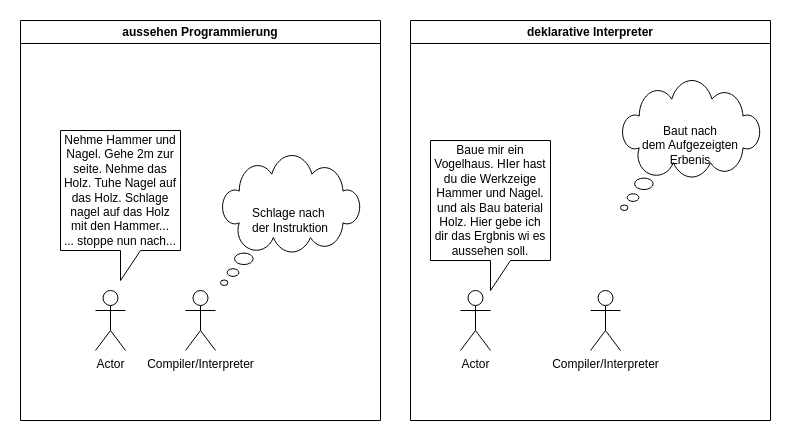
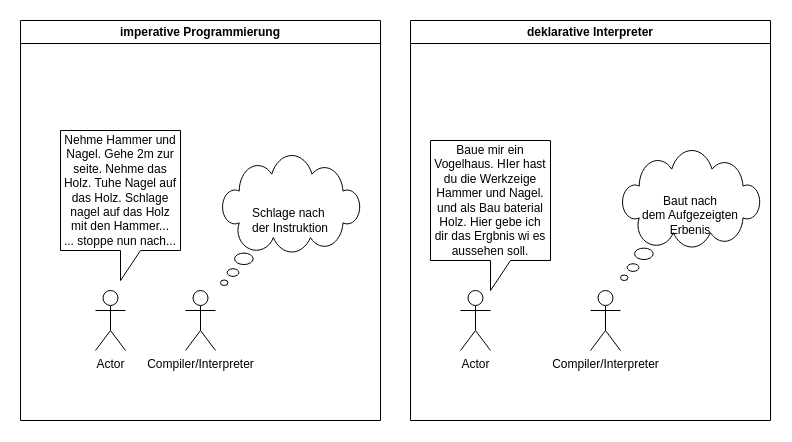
  <mxCell id="0" />
  <mxCell id="1" parent="0" />
  <mxCell id="2" value="deklarative Interpreter" style="swimlane;whiteSpace=wrap;html=1;" vertex="1" parent="1"><mxGeometry x="410" y="20" width="360" height="400" as="geometry" /></mxCell>
  <mxCell id="3" value="Baue mir ein Vogelhaus. HIer hast du die Werkzeige Hammer und Nagel. und als Bau baterial Holz. Hier gebe ich dir das Ergbnis wi es aussehen soll." style="shape=callout;whiteSpace=wrap;html=1;perimeter=calloutPerimeter;" vertex="1" parent="2"><mxGeometry x="20" y="120" width="120" height="150" as="geometry" /></mxCell>
  <mxCell id="4" value="Compiler/Interpreter" style="shape=umlActor;verticalLabelPosition=bottom;verticalAlign=top;html=1;outlineConnect=0;" vertex="1" parent="2"><mxGeometry x="180" y="270" width="30" height="60" as="geometry" /></mxCell>
- <mxCell id="5" value="Baut nach&lt;div&gt;dem Aufgezeigten Erbenis&lt;/div&gt;" style="whiteSpace=wrap;html=1;shape=mxgraph.basic.cloud_callout" vertex="1" parent="2"><mxGeometry x="210" y="60" width="140" height="130" as="geometry" /></mxCell>
+ <mxCell id="5" value="Baut nach&lt;div&gt;dem Aufgezeigten Erbenis&lt;/div&gt;" style="whiteSpace=wrap;html=1;shape=mxgraph.basic.cloud_callout" vertex="1" parent="2"><mxGeometry x="210" y="130" width="140" height="130" as="geometry" /></mxCell>
  <mxCell id="6" value="Actor" style="shape=umlActor;verticalLabelPosition=bottom;verticalAlign=top;html=1;outlineConnect=0;" vertex="1" parent="2"><mxGeometry x="50" y="270" width="30" height="60" as="geometry" /></mxCell>
- <mxCell id="7" value="aussehen Programmierung" style="swimlane;whiteSpace=wrap;html=1;" vertex="1" parent="1"><mxGeometry x="20" y="20" width="360" height="400" as="geometry" /></mxCell>
+ <mxCell id="7" value="imperative Programmierung" style="swimlane;whiteSpace=wrap;html=1;" vertex="1" parent="1"><mxGeometry x="20" y="20" width="360" height="400" as="geometry" /></mxCell>
  <mxCell id="8" value="Compiler/Interpreter" style="shape=umlActor;verticalLabelPosition=bottom;verticalAlign=top;html=1;outlineConnect=0;" vertex="1" parent="7"><mxGeometry x="165" y="270" width="30" height="60" as="geometry" /></mxCell>
  <mxCell id="9" value="Schlage nach&amp;nbsp;&lt;div&gt;der Instruktion&lt;/div&gt;" style="whiteSpace=wrap;html=1;shape=mxgraph.basic.cloud_callout" vertex="1" parent="7"><mxGeometry x="200" y="135" width="140" height="130" as="geometry" /></mxCell>
  <mxCell id="10" value="Nehme Hammer und Nagel. Gehe 2m zur seite. Nehme das Holz. Tuhe Nagel auf das Holz. Schlage nagel auf das Holz mit den Hammer...&lt;div&gt;... stoppe nun nach...&lt;/div&gt;" style="shape=callout;whiteSpace=wrap;html=1;perimeter=calloutPerimeter;" vertex="1" parent="7"><mxGeometry x="40" y="110" width="120" height="150" as="geometry" /></mxCell>
  <mxCell id="11" value="Actor" style="shape=umlActor;verticalLabelPosition=bottom;verticalAlign=top;html=1;outlineConnect=0;" vertex="1" parent="7"><mxGeometry x="75" y="270" width="30" height="60" as="geometry" /></mxCell>
